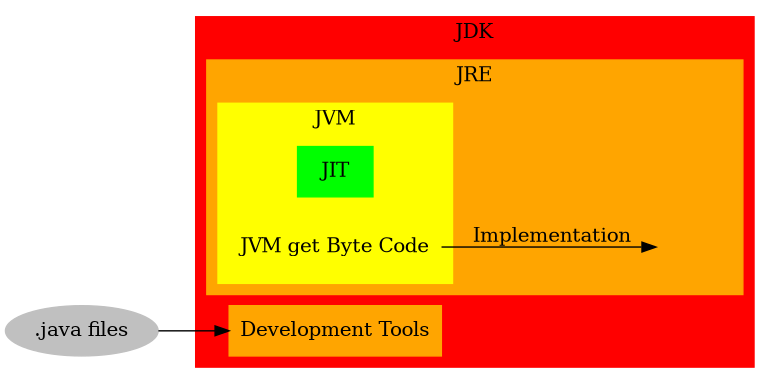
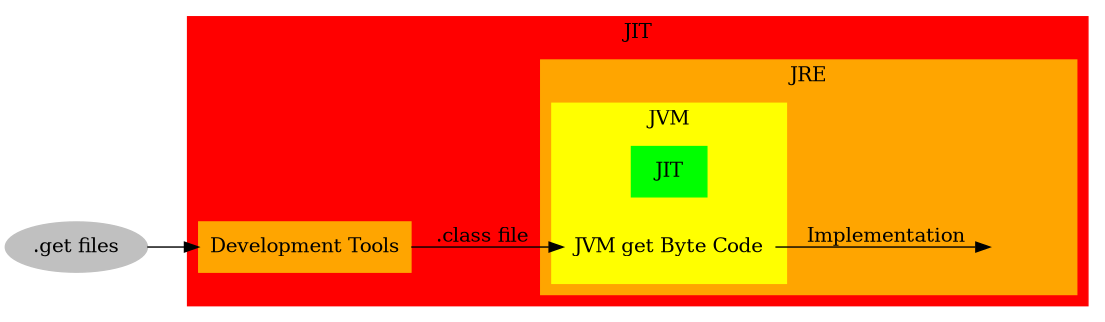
  digraph {
    rankdir=LR
    node [color=orange shape=box style=filled]
    JIT [color=green]
    "JVM get Byte Code" [color=yellow]
    " "
    "Development Tools"
-   ".java files" [color=grey shape=""]
+   ".java files" [color=grey label=".get files" shape=""]
    subgraph cluster_1 {
      color=red
-     label=JDK
+     label=JIT
      style=filled
      "Development Tools"
      subgraph cluster_2 {
        color=orange
        label=JRE
        style=filled
        " "
        subgraph cluster_3 {
          color=yellow
          label=JVM
          style=filled
          JIT
          "JVM get Byte Code"
        }
      }
    }
    "JVM get Byte Code" -> " " [label=" Implementation"]
+   "Development Tools" -> "JVM get Byte Code" [label=".class file"]
    ".java files" -> "Development Tools"
  }
